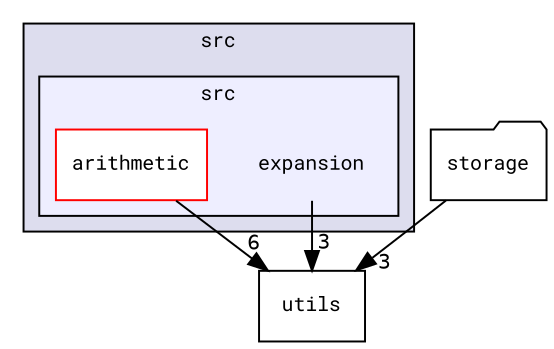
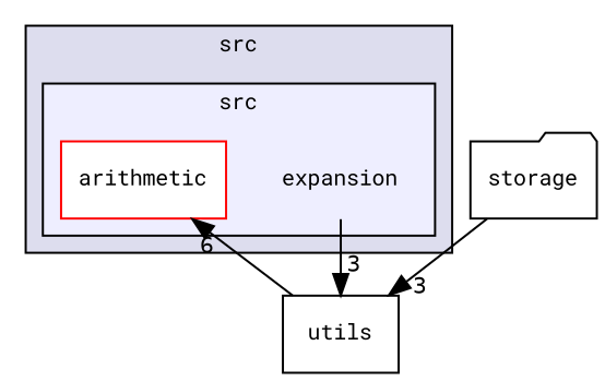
  digraph {
    compound=true
    fontname="Roboto Mono"
    node [fontname="Roboto Mono" fontsize=10 shape=box]
    edge [fontname="Roboto Mono" headlabel=3 labeldistance=1.5 labelfontname=Helvetica labelfontsize=10]
    n1 [label=expansion shape=plaintext]
    n2 [color=red fillcolor=white label=arithmetic style=filled]
    n3 [label=utils]
    n4 [label=storage shape=folder]
    subgraph cluster_1 {
      bgcolor="#ddddee"
      fontsize=10
      label=src
      pencolor=black
      subgraph cluster_2 {
        bgcolor="#eeeeff"
        fontsize=10
        label=src
        pencolor=black
        n1
        n2
      }
    }
    n1 -> n3
-   n2 -> n3 [headlabel=6]
+   n3 -> n2 [headlabel=6]
    n4 -> n3
  }
